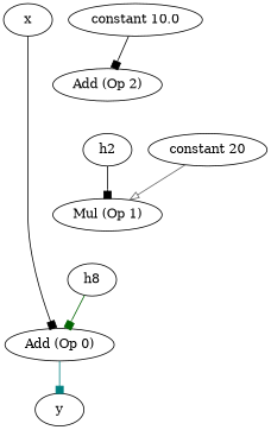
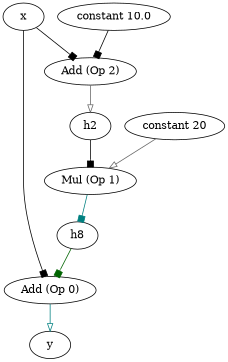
  strict digraph {
    edge [arrowhead=box color=black]
    "Add (Op 0)"
    y
    n3 [label=h8]
    x
    "Add (Op 2)"
    h2
    "Mul (Op 1)"
    "constant 20"
    "constant 10.0"
-   "Add (Op 0)" -> y [color=teal]
+   "Add (Op 0)" -> y [arrowhead=onormal color=teal]
    n3 -> "Add (Op 0)" [color=darkgreen]
    x -> "Add (Op 0)"
+   x -> "Add (Op 2)"
+   "Add (Op 2)" -> h2 [arrowhead=onormal color=gray40]
    h2 -> "Mul (Op 1)"
+   "Mul (Op 1)" -> n3 [color=teal]
    "constant 20" -> "Mul (Op 1)" [arrowhead=onormal color=gray40]
    "constant 10.0" -> "Add (Op 2)"
  }
